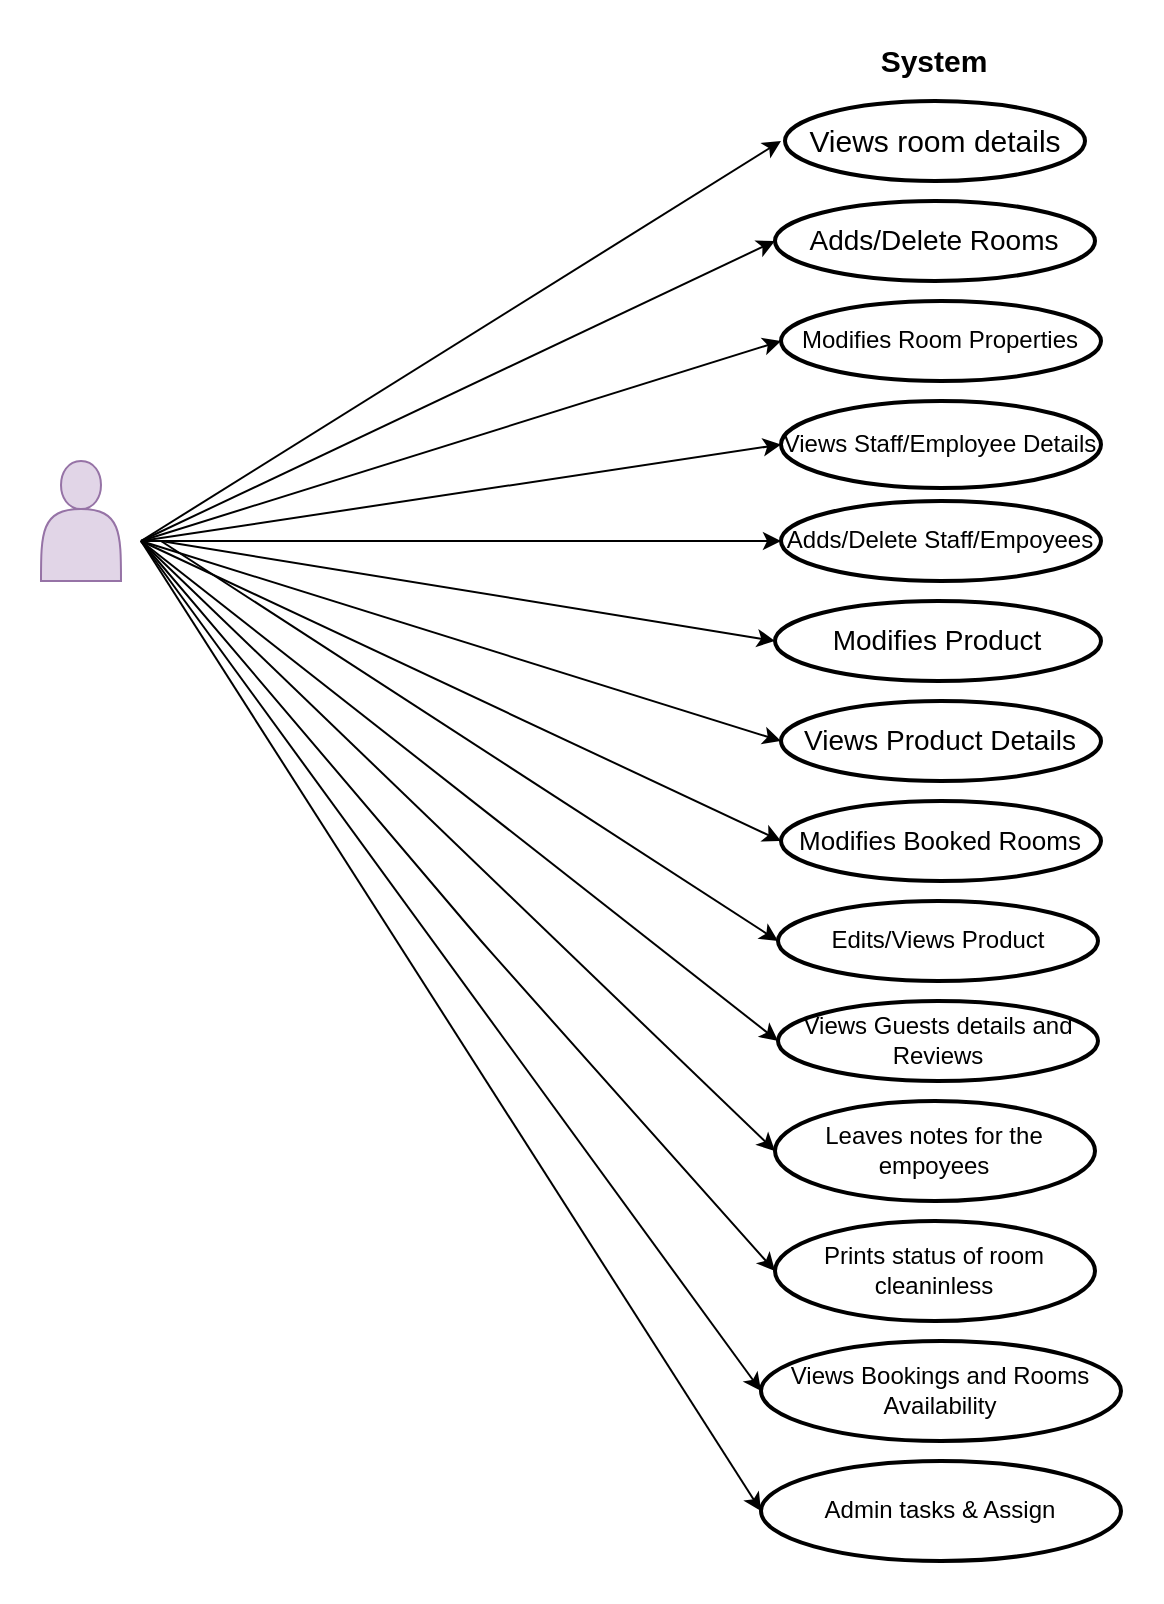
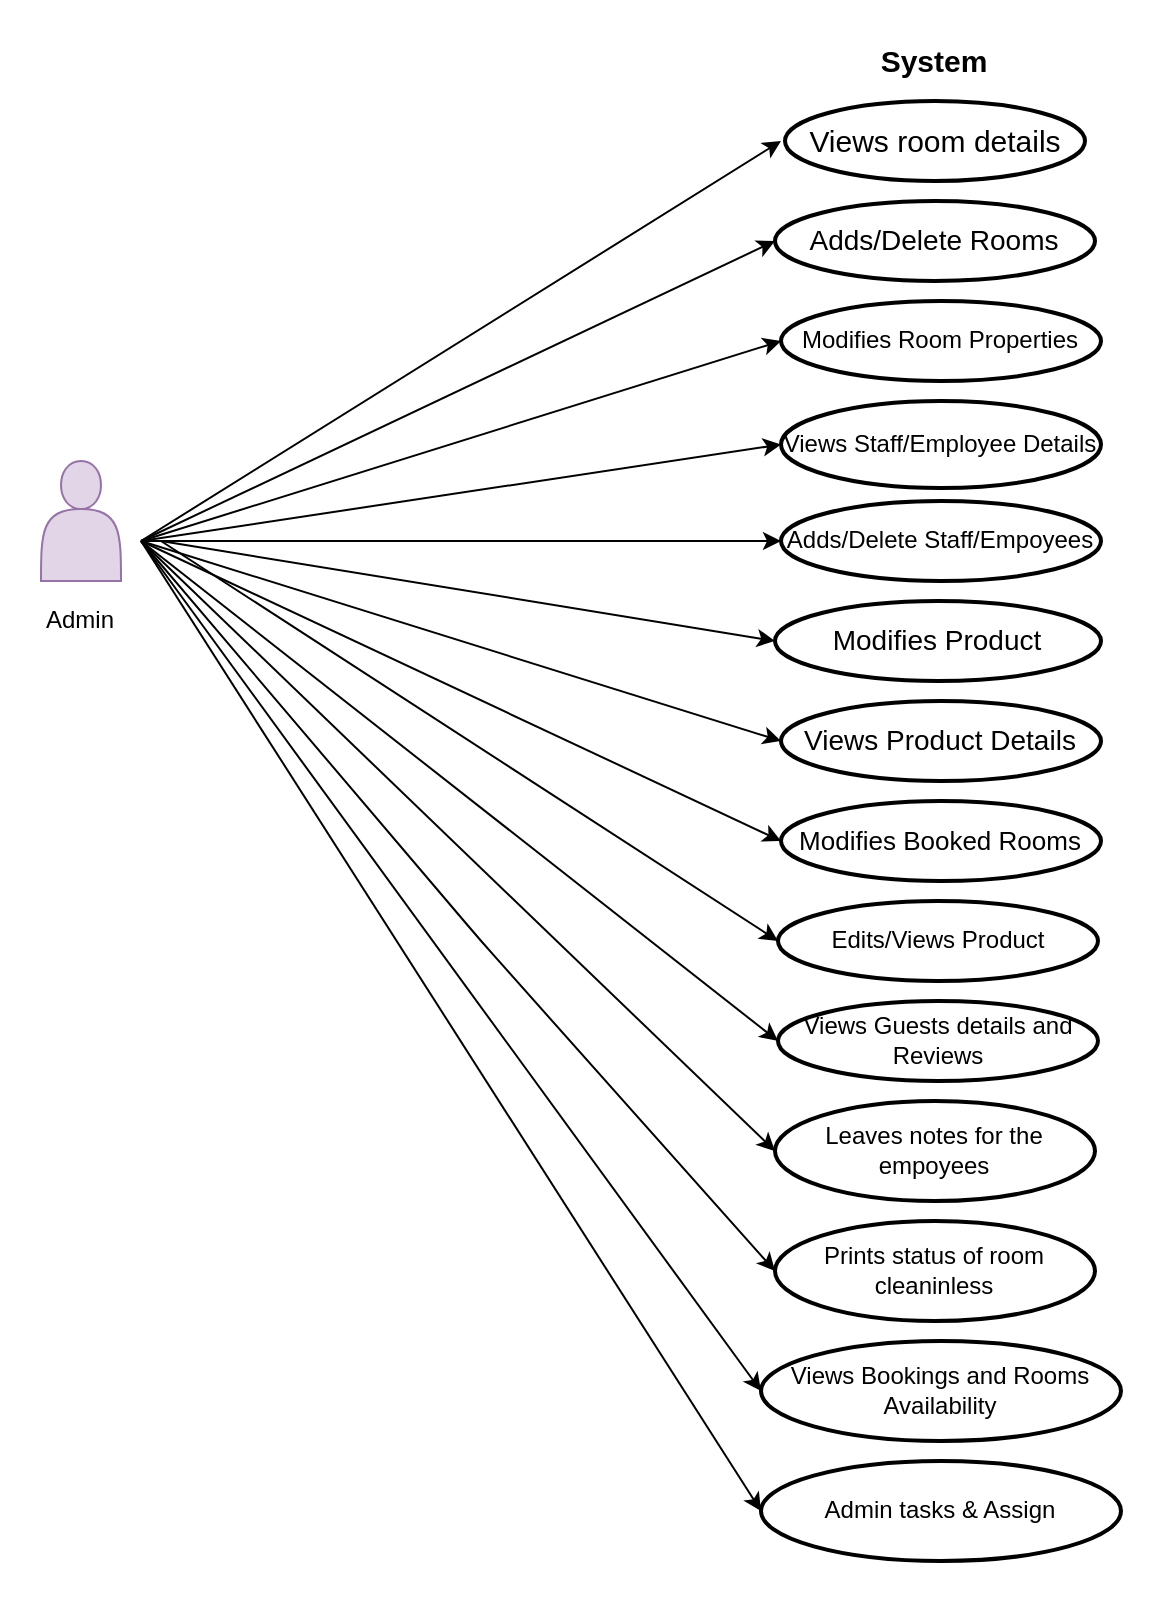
  <mxCell id="0" />
  <mxCell id="1" parent="0" />
  <mxCell id="2" value="" style="shape=actor;whiteSpace=wrap;html=1;fillColor=#e1d5e7;strokeColor=#9673a6;" vertex="1" parent="1"><mxGeometry x="20" y="230" width="40" height="60" as="geometry" /></mxCell>
+ <mxCell id="3" value="Admin" style="text;html=1;strokeColor=none;fillColor=none;align=center;verticalAlign=middle;whiteSpace=wrap;rounded=0;" vertex="1" parent="1"><mxGeometry x="20" y="300" width="40" height="20" as="geometry" /></mxCell>
  <mxCell id="4" value="&lt;font style=&quot;font-size: 15px&quot;&gt;&lt;b&gt;System&lt;/b&gt;&lt;/font&gt;" style="text;html=1;strokeColor=none;fillColor=none;align=center;verticalAlign=middle;whiteSpace=wrap;rounded=0;" vertex="1" parent="1"><mxGeometry x="447" y="20" width="40" height="20" as="geometry" /></mxCell>
  <mxCell id="5" value="" style="strokeWidth=2;html=1;shape=mxgraph.flowchart.start_1;whiteSpace=wrap;" vertex="1" parent="1"><mxGeometry x="392" y="50" width="150" height="40" as="geometry" /></mxCell>
  <mxCell id="6" value="&lt;font style=&quot;font-size: 15px&quot;&gt;Views room details &lt;/font&gt;" style="text;html=1;strokeColor=none;fillColor=none;align=center;verticalAlign=middle;whiteSpace=wrap;rounded=0;" vertex="1" parent="1"><mxGeometry x="399.5" y="40" width="135" height="60" as="geometry" /></mxCell>
  <mxCell id="7" style="edgeStyle=orthogonalEdgeStyle;rounded=0;orthogonalLoop=1;jettySize=auto;html=1;exitX=0.5;exitY=1;exitDx=0;exitDy=0;" edge="1" parent="1" source="6" target="6"><mxGeometry relative="1" as="geometry" /></mxCell>
  <mxCell id="8" value="" style="endArrow=classic;html=1;" edge="1" parent="1"><mxGeometry width="50" height="50" relative="1" as="geometry"><mxPoint x="70" y="270" as="sourcePoint" /><mxPoint x="390" y="70" as="targetPoint" /><Array as="points" /></mxGeometry></mxCell>
  <mxCell id="9" value="" style="strokeWidth=2;html=1;shape=mxgraph.flowchart.start_1;whiteSpace=wrap;" vertex="1" parent="1"><mxGeometry x="387" y="100" width="160" height="40" as="geometry" /></mxCell>
  <mxCell id="10" value="Views Staff/Employee Details" style="strokeWidth=2;html=1;shape=mxgraph.flowchart.start_1;whiteSpace=wrap;" vertex="1" parent="1"><mxGeometry x="390" y="200" width="160" height="43.5" as="geometry" /></mxCell>
  <mxCell id="11" value="Modifies Room Properties" style="strokeWidth=2;html=1;shape=mxgraph.flowchart.start_1;whiteSpace=wrap;" vertex="1" parent="1"><mxGeometry x="390" y="150" width="160" height="40" as="geometry" /></mxCell>
  <mxCell id="12" value="Adds/Delete Staff/Empoyees" style="strokeWidth=2;html=1;shape=mxgraph.flowchart.start_1;whiteSpace=wrap;" vertex="1" parent="1"><mxGeometry x="390" y="250" width="160" height="40" as="geometry" /></mxCell>
  <mxCell id="13" value="&lt;font style=&quot;font-size: 14px&quot;&gt;Modifies Product&lt;/font&gt;" style="strokeWidth=2;html=1;shape=mxgraph.flowchart.start_1;whiteSpace=wrap;" vertex="1" parent="1"><mxGeometry x="387" y="300" width="163" height="40" as="geometry" /></mxCell>
  <mxCell id="14" value="" style="endArrow=classic;html=1;" edge="1" parent="1"><mxGeometry width="50" height="50" relative="1" as="geometry"><mxPoint x="70" y="270" as="sourcePoint" /><mxPoint x="387" y="120" as="targetPoint" /></mxGeometry></mxCell>
  <mxCell id="15" value="" style="endArrow=classic;html=1;entryX=0;entryY=0.5;entryDx=0;entryDy=0;entryPerimeter=0;" edge="1" parent="1" target="10"><mxGeometry width="50" height="50" relative="1" as="geometry"><mxPoint x="70" y="270" as="sourcePoint" /><mxPoint x="160" y="300" as="targetPoint" /></mxGeometry></mxCell>
  <mxCell id="16" value="" style="endArrow=classic;html=1;" edge="1" parent="1"><mxGeometry width="50" height="50" relative="1" as="geometry"><mxPoint x="70" y="270" as="sourcePoint" /><mxPoint x="390" y="170" as="targetPoint" /></mxGeometry></mxCell>
  <mxCell id="17" value="" style="endArrow=classic;html=1;entryX=0;entryY=0.5;entryDx=0;entryDy=0;entryPerimeter=0;" edge="1" parent="1" target="12"><mxGeometry width="50" height="50" relative="1" as="geometry"><mxPoint x="70" y="270" as="sourcePoint" /><mxPoint x="190" y="330" as="targetPoint" /></mxGeometry></mxCell>
  <mxCell id="18" value="&lt;font style=&quot;font-size: 14px&quot;&gt;Adds/Delete Rooms&lt;/font&gt;" style="text;html=1;strokeColor=none;fillColor=none;align=center;verticalAlign=middle;whiteSpace=wrap;rounded=0;" vertex="1" parent="1"><mxGeometry x="402" y="110" width="130" height="20" as="geometry" /></mxCell>
  <mxCell id="19" value="" style="endArrow=classic;html=1;entryX=0;entryY=0.5;entryDx=0;entryDy=0;entryPerimeter=0;" edge="1" parent="1" target="24"><mxGeometry width="50" height="50" relative="1" as="geometry"><mxPoint x="70" y="270" as="sourcePoint" /><mxPoint x="290" y="380" as="targetPoint" /></mxGeometry></mxCell>
  <mxCell id="20" value="" style="endArrow=classic;html=1;entryX=0;entryY=0.5;entryDx=0;entryDy=0;entryPerimeter=0;" edge="1" parent="1" target="25"><mxGeometry width="50" height="50" relative="1" as="geometry"><mxPoint x="80" y="270" as="sourcePoint" /><mxPoint x="140" y="410" as="targetPoint" /></mxGeometry></mxCell>
  <mxCell id="21" value="" style="endArrow=classic;html=1;entryX=0;entryY=0.5;entryDx=0;entryDy=0;entryPerimeter=0;" edge="1" parent="1" target="13"><mxGeometry width="50" height="50" relative="1" as="geometry"><mxPoint x="80" y="270" as="sourcePoint" /><mxPoint x="350" y="280" as="targetPoint" /></mxGeometry></mxCell>
  <mxCell id="22" value="" style="endArrow=classic;html=1;entryX=0;entryY=0.5;entryDx=0;entryDy=0;entryPerimeter=0;" edge="1" parent="1" target="23"><mxGeometry width="50" height="50" relative="1" as="geometry"><mxPoint x="70" y="270" as="sourcePoint" /><mxPoint x="110" y="450" as="targetPoint" /><Array as="points" /></mxGeometry></mxCell>
  <mxCell id="23" value="&lt;font style=&quot;font-size: 14px&quot;&gt;Views Product Details&lt;/font&gt;" style="strokeWidth=2;html=1;shape=mxgraph.flowchart.start_1;whiteSpace=wrap;" vertex="1" parent="1"><mxGeometry x="390" y="350" width="160" height="40" as="geometry" /></mxCell>
  <mxCell id="24" value="&lt;font style=&quot;font-size: 13px&quot;&gt;Modifies Booked Rooms&lt;/font&gt;" style="strokeWidth=2;html=1;shape=mxgraph.flowchart.start_1;whiteSpace=wrap;" vertex="1" parent="1"><mxGeometry x="390" y="400" width="160" height="40" as="geometry" /></mxCell>
  <mxCell id="25" value="Edits/Views Product" style="strokeWidth=2;html=1;shape=mxgraph.flowchart.start_1;whiteSpace=wrap;" vertex="1" parent="1"><mxGeometry x="388.5" y="450" width="160" height="40" as="geometry" /></mxCell>
  <mxCell id="26" value="Leaves notes for the empoyees" style="strokeWidth=2;html=1;shape=mxgraph.flowchart.start_1;whiteSpace=wrap;" vertex="1" parent="1"><mxGeometry x="387" y="550" width="160" height="50" as="geometry" /></mxCell>
  <mxCell id="27" value="Views Guests details and Reviews" style="strokeWidth=2;html=1;shape=mxgraph.flowchart.start_1;whiteSpace=wrap;" vertex="1" parent="1"><mxGeometry x="388.5" y="500" width="160" height="40" as="geometry" /></mxCell>
  <mxCell id="28" value="Prints status of room cleaninless" style="strokeWidth=2;html=1;shape=mxgraph.flowchart.start_1;whiteSpace=wrap;" vertex="1" parent="1"><mxGeometry x="387" y="610" width="160" height="50" as="geometry" /></mxCell>
  <mxCell id="29" value="&lt;font style=&quot;font-size: 12px&quot;&gt;Views Bookings and Rooms Availability&lt;/font&gt;" style="strokeWidth=2;html=1;shape=mxgraph.flowchart.start_1;whiteSpace=wrap;" vertex="1" parent="1"><mxGeometry x="380" y="670" width="180" height="50" as="geometry" /></mxCell>
  <mxCell id="30" value="&lt;div&gt;Admin tasks &amp;amp; Assign&lt;/div&gt;" style="strokeWidth=2;html=1;shape=mxgraph.flowchart.start_1;whiteSpace=wrap;" vertex="1" parent="1"><mxGeometry x="380" y="730" width="180" height="50" as="geometry" /></mxCell>
  <mxCell id="31" value="" style="endArrow=classic;html=1;entryX=0;entryY=0.5;entryDx=0;entryDy=0;entryPerimeter=0;" edge="1" parent="1" target="26"><mxGeometry width="50" height="50" relative="1" as="geometry"><mxPoint x="70" y="270" as="sourcePoint" /><mxPoint x="270" y="620" as="targetPoint" /></mxGeometry></mxCell>
  <mxCell id="32" value="" style="endArrow=classic;html=1;entryX=0;entryY=0.5;entryDx=0;entryDy=0;entryPerimeter=0;" edge="1" parent="1" target="27"><mxGeometry width="50" height="50" relative="1" as="geometry"><mxPoint x="70" y="270" as="sourcePoint" /><mxPoint x="150" y="450" as="targetPoint" /></mxGeometry></mxCell>
  <mxCell id="33" value="" style="endArrow=classic;html=1;entryX=0;entryY=0.5;entryDx=0;entryDy=0;entryPerimeter=0;" edge="1" parent="1" target="28"><mxGeometry width="50" height="50" relative="1" as="geometry"><mxPoint x="70" y="270" as="sourcePoint" /><mxPoint x="130" y="570" as="targetPoint" /><Array as="points"><mxPoint x="240" y="470" /></Array></mxGeometry></mxCell>
  <mxCell id="34" value="" style="endArrow=classic;html=1;entryX=0;entryY=0.5;entryDx=0;entryDy=0;entryPerimeter=0;" edge="1" parent="1" target="29"><mxGeometry width="50" height="50" relative="1" as="geometry"><mxPoint x="70" y="270" as="sourcePoint" /><mxPoint x="60" y="450" as="targetPoint" /></mxGeometry></mxCell>
  <mxCell id="35" value="" style="endArrow=classic;html=1;" edge="1" parent="1"><mxGeometry width="50" height="50" relative="1" as="geometry"><mxPoint x="70" y="270" as="sourcePoint" /><mxPoint x="380" y="755" as="targetPoint" /></mxGeometry></mxCell>
